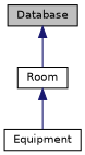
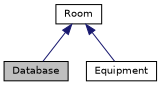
  digraph {
    node [color=black fillcolor=white fontname=Helvetica fontsize=10 shape=record style=filled]
    edge [color=midnightblue dir=back fontname=Helvetica fontsize=10 labelfontname=Helvetica labelfontsize=10 style=solid]
    n1 [fillcolor=grey75 fontcolor=black height=0.2 label=Database width=0.4]
    n2 [height=0.2 label=Room width=0.4]
    n3 [height=0.2 label=Equipment width=0.4]
-   n1 -> n2
+   n2 -> n1
    n2 -> n3
  }
